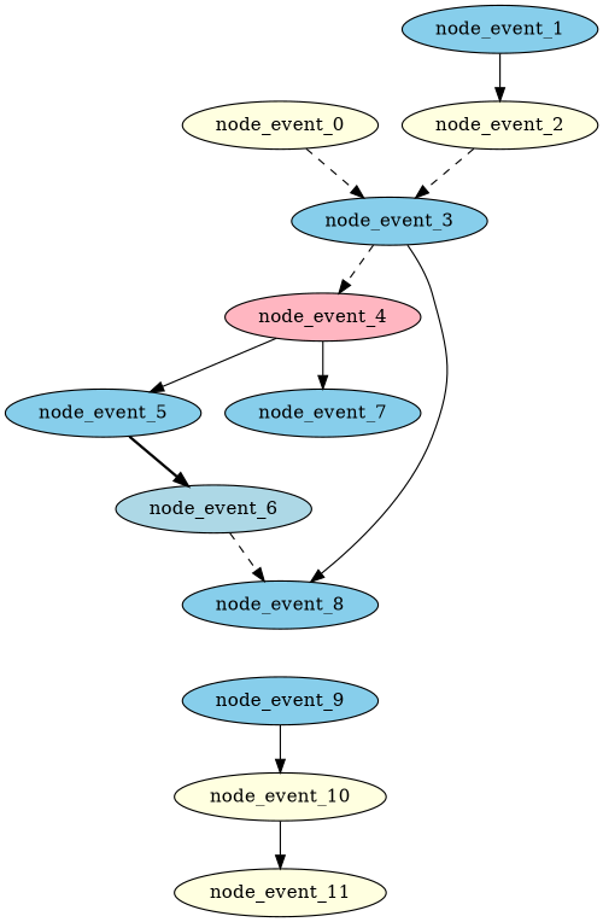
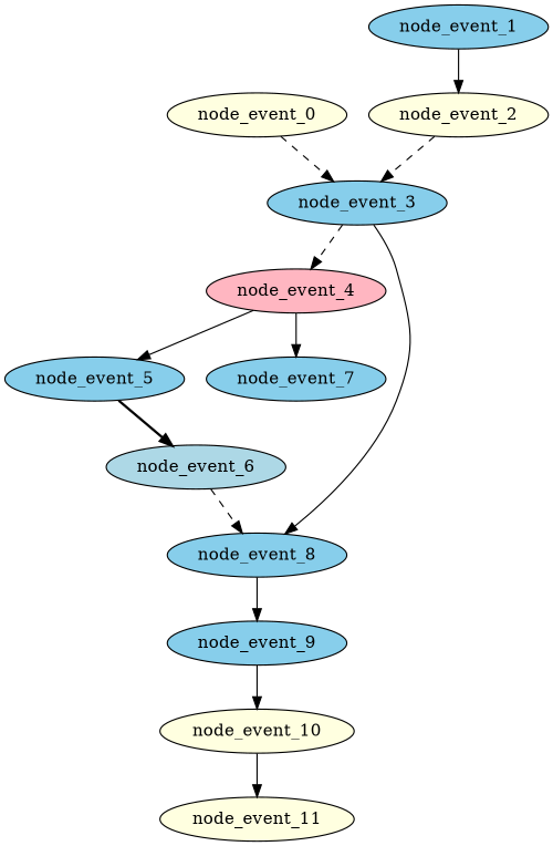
  digraph {
    node [Dependencies=0 Depth=1 EventType="DotQasm.Scheduling.GateEvent" Latency="00:00:00.0020000" Priority=0.012 fillcolor=skyblue style=filled]
    edge [style=solid]
    node_event_0 [EventIndex=0 Latency="00:00:00.0010000" Priority=0.017 fillcolor=lightyellow]
    node_event_3 [Dependencies=3 Depth=3 EventIndex=3 EventType="DotQasm.Scheduling.BarrierEvent" Latency="00:00:00.0010000" Priority=0.016]
    node_event_4 [Dependencies=4 Depth=4 EventIndex=4 EventType="DotQasm.Scheduling.ControlledGateEvent" Priority=0.015000000000000001 fillcolor=lightpink]
    node_event_8 [Dependencies=17 Depth=7 EventIndex=8 EventType="DotQasm.Scheduling.IfEvent" Priority=0.009000000000000001]
    node_event_1 [EventIndex=1 Latency="00:00:00.0010000" Priority=0.019000000000000003]
    node_event_2 [Dependencies=1 Depth=2 EventIndex=2 EventType="DotQasm.Scheduling.ControlledGateEvent" Priority=0.018000000000000002 fillcolor=lightyellow]
    node_event_5 [Dependencies=5 Depth=5 EventIndex=5 Latency="00:00:00.0010000" Priority=0.013000000000000001]
    node_event_7 [Dependencies=5 Depth=5 EventIndex=7 EventType="DotQasm.Scheduling.MeasurementEvent" Latency="00:00:00.0030000"]
    node_event_9 [Dependencies=18 Depth=8 EventIndex=9 EventType="DotQasm.Scheduling.IfEvent" Priority=0.007]
    node_event_6 [Dependencies=6 Depth=6 EventIndex=6 EventType="DotQasm.Scheduling.MeasurementEvent" Latency="00:00:00.0030000" fillcolor=lightblue]
    node_event_10 [Dependencies=19 Depth=9 EventIndex=10 EventType="DotQasm.Scheduling.IfEvent" Priority=0.005 fillcolor=lightyellow]
    node_event_11 [Dependencies=20 Depth=10 EventIndex=11 EventType="DotQasm.Scheduling.MeasurementEvent" Latency="00:00:00.0030000" Priority=0.003 fillcolor=lightyellow]
    node_event_0 -> node_event_3 [style=dashed]
    node_event_3 -> node_event_4 [style=dashed]
    node_event_3 -> node_event_8
    node_event_4 -> node_event_5
    node_event_4 -> node_event_7
+   node_event_8 -> node_event_9
    node_event_1 -> node_event_2
    node_event_2 -> node_event_3 [style=dashed]
    node_event_5 -> node_event_6 [style=bold]
    node_event_9 -> node_event_10
    node_event_6 -> node_event_8 [style=dashed]
    node_event_10 -> node_event_11
  }
